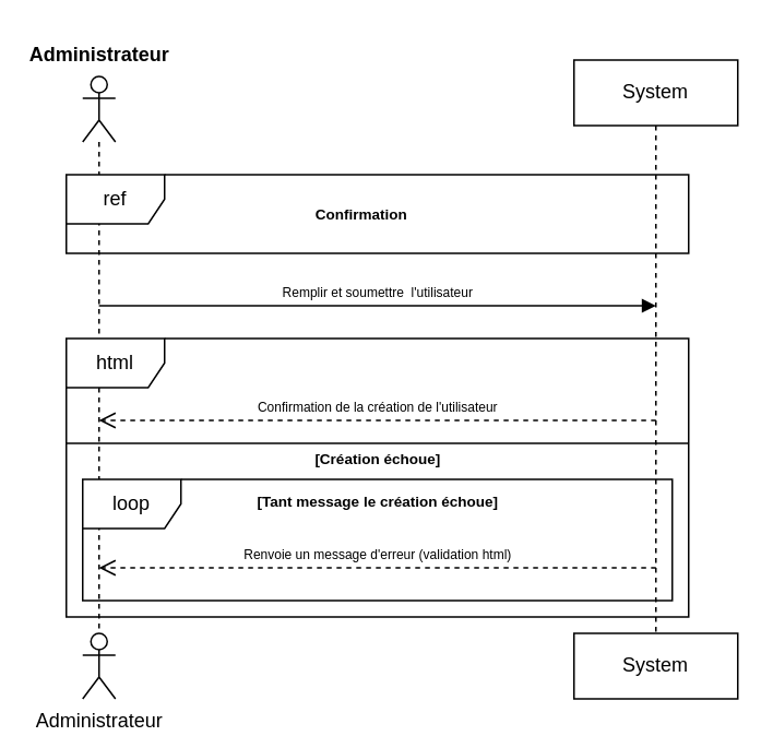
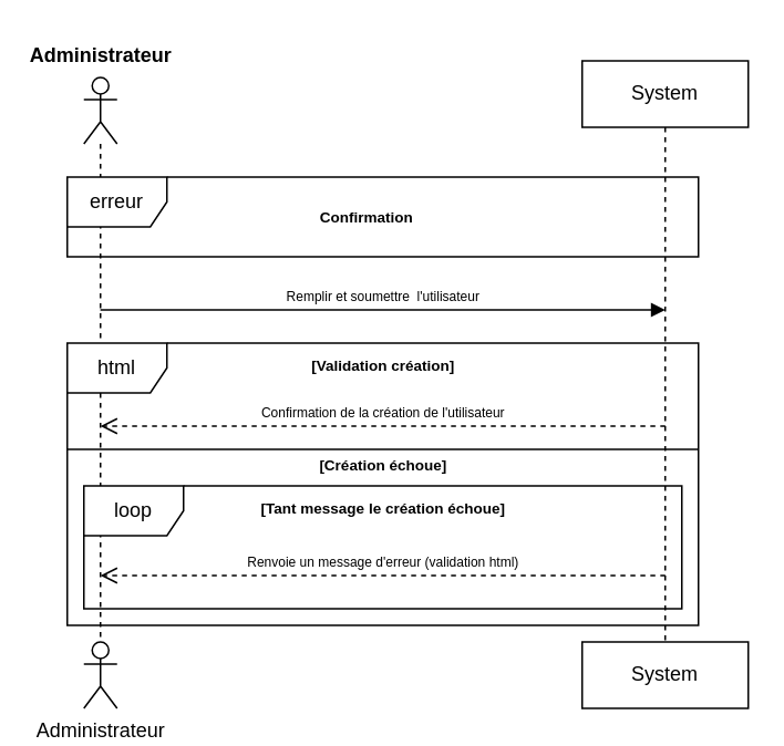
  <mxCell id="0" />
  <mxCell id="1" parent="0" />
  <mxCell id="2" value="System" style="shape=umlLifeline;perimeter=lifelinePerimeter;whiteSpace=wrap;html=1;container=1;dropTarget=0;collapsible=0;recursiveResize=0;outlineConnect=0;portConstraint=eastwest;newEdgeStyle={&quot;curved&quot;:0,&quot;rounded&quot;:0};" parent="1" vertex="1"><mxGeometry x="350" y="36" width="100" height="350" as="geometry" /></mxCell>
  <mxCell id="3" value="" style="shape=umlLifeline;perimeter=lifelinePerimeter;whiteSpace=wrap;html=1;container=1;dropTarget=0;collapsible=0;recursiveResize=0;outlineConnect=0;portConstraint=eastwest;newEdgeStyle={&quot;curved&quot;:0,&quot;rounded&quot;:0};participant=umlActor;" parent="1" vertex="1"><mxGeometry x="50" y="46" width="20" height="340" as="geometry" /></mxCell>
  <mxCell id="4" value="Administrateur" style="text;align=center;fontStyle=1;verticalAlign=middle;spacingLeft=3;spacingRight=3;strokeColor=none;rotatable=0;points=[[0,0.5],[1,0.5]];portConstraint=eastwest;html=1;" parent="1" vertex="1"><mxGeometry x="20" y="20" width="80" height="26" as="geometry" /></mxCell>
  <mxCell id="5" value="&lt;font style=&quot;font-size: 8px;&quot;&gt;Remplir et soumettre&amp;nbsp; l'utilisateur&lt;/font&gt;" style="html=1;verticalAlign=bottom;endArrow=block;curved=0;rounded=0;entryX=0;entryY=0;entryDx=0;entryDy=5;" parent="1" edge="1"><mxGeometry relative="1" as="geometry"><mxPoint x="59.929" y="186" as="sourcePoint" /><mxPoint x="400" y="186" as="targetPoint" /></mxGeometry></mxCell>
  <mxCell id="6" value="html" style="shape=umlFrame;whiteSpace=wrap;html=1;pointerEvents=0;" parent="1" vertex="1"><mxGeometry x="40" y="206" width="380" height="170" as="geometry" /></mxCell>
  <mxCell id="7" value="&lt;font style=&quot;font-size: 8px;&quot;&gt;Confirmation de la création de l'utilisateur&lt;/font&gt;" style="html=1;verticalAlign=bottom;endArrow=open;dashed=1;endSize=8;curved=0;rounded=0;exitX=0;exitY=1;exitDx=0;exitDy=-5;" parent="1" edge="1"><mxGeometry relative="1" as="geometry"><mxPoint x="59.969" y="256" as="targetPoint" /><mxPoint x="400.04" y="256" as="sourcePoint" /></mxGeometry></mxCell>
+ <mxCell id="8" value="&lt;font style=&quot;font-size: 9px;&quot;&gt;[Validation création]&lt;/font&gt;" style="text;align=center;fontStyle=1;verticalAlign=middle;spacingLeft=3;spacingRight=3;strokeColor=none;rotatable=0;points=[[0,0.5],[1,0.5]];portConstraint=eastwest;html=1;" parent="1" vertex="1"><mxGeometry x="190" y="206" width="80" height="26" as="geometry" /></mxCell>
  <mxCell id="9" value="" style="line;strokeWidth=1;fillColor=none;align=left;verticalAlign=middle;spacingTop=-1;spacingLeft=3;spacingRight=3;rotatable=0;labelPosition=right;points=[];portConstraint=eastwest;strokeColor=inherit;" parent="1" vertex="1"><mxGeometry x="40" y="266" width="380" height="8" as="geometry" /></mxCell>
  <mxCell id="10" value="&lt;font style=&quot;font-size: 9px;&quot;&gt;[Création échoue]&lt;/font&gt;" style="text;align=center;fontStyle=1;verticalAlign=middle;spacingLeft=3;spacingRight=3;strokeColor=none;rotatable=0;points=[[0,0.5],[1,0.5]];portConstraint=eastwest;html=1;" parent="1" vertex="1"><mxGeometry x="190" y="266" width="80" height="26" as="geometry" /></mxCell>
  <mxCell id="11" value="loop" style="shape=umlFrame;whiteSpace=wrap;html=1;pointerEvents=0;" parent="1" vertex="1"><mxGeometry x="50" y="292" width="360" height="74" as="geometry" /></mxCell>
  <mxCell id="12" value="&lt;font style=&quot;font-size: 9px;&quot;&gt;[Tant message le création échoue]&lt;/font&gt;" style="text;align=center;fontStyle=1;verticalAlign=middle;spacingLeft=3;spacingRight=3;strokeColor=none;rotatable=0;points=[[0,0.5],[1,0.5]];portConstraint=eastwest;html=1;" parent="1" vertex="1"><mxGeometry x="190" y="292" width="80" height="26" as="geometry" /></mxCell>
  <mxCell id="13" value="&lt;font style=&quot;font-size: 8px;&quot;&gt;Renvoie un message d'erreur (validation html)&lt;/font&gt;" style="html=1;verticalAlign=bottom;endArrow=open;dashed=1;endSize=8;curved=0;rounded=0;exitX=0;exitY=1;exitDx=0;exitDy=-5;" parent="1" edge="1"><mxGeometry relative="1" as="geometry"><mxPoint x="59.969" y="346" as="targetPoint" /><mxPoint x="400.04" y="346" as="sourcePoint" /></mxGeometry></mxCell>
  <mxCell id="14" value="System" style="html=1;whiteSpace=wrap;" parent="1" vertex="1"><mxGeometry x="350" y="386" width="100" height="40" as="geometry" /></mxCell>
  <mxCell id="15" value="Administrateur" style="shape=umlActor;verticalLabelPosition=bottom;verticalAlign=top;html=1;" parent="1" vertex="1"><mxGeometry x="50" y="386" width="20" height="40" as="geometry" /></mxCell>
- <mxCell id="16" value="ref" style="shape=umlFrame;whiteSpace=wrap;html=1;pointerEvents=0;" vertex="1" parent="1"><mxGeometry x="40" y="106" width="380" height="48" as="geometry" /></mxCell>
+ <mxCell id="16" value="erreur" style="shape=umlFrame;whiteSpace=wrap;html=1;pointerEvents=0;" vertex="1" parent="1"><mxGeometry x="40" y="106" width="380" height="48" as="geometry" /></mxCell>
  <mxCell id="17" value="&lt;font style=&quot;font-size: 9px;&quot;&gt;Confirmation&lt;/font&gt;" style="text;align=center;fontStyle=1;verticalAlign=middle;spacingLeft=3;spacingRight=3;strokeColor=none;rotatable=0;points=[[0,0.5],[1,0.5]];portConstraint=eastwest;html=1;" vertex="1" parent="1"><mxGeometry x="180" y="117" width="80" height="26" as="geometry" /></mxCell>
